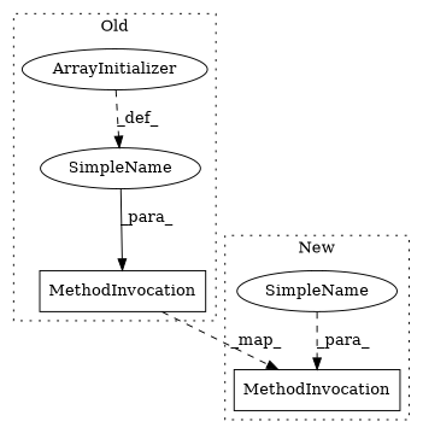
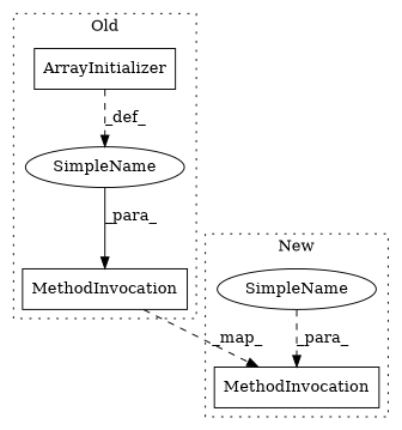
  digraph {
    node [a=32 l="8,1" shape=box]
    edge [style=dashed]
-   n1 [a=4 l="1,1" label=ArrayInitializer s="1760,1770" shape=ellipse]
+   n1 [a=4 l="1,1" label=ArrayInitializer s="1760,1770"]
    n2 [label=MethodInvocation s="1699,1923"]
    n3 [a=42 label=SimpleName shape=ellipse l=""]
    n4 [label=MethodInvocation s="2221,2279"]
    n5 [a=42 l=7 label=SimpleName s=2272 shape=ellipse]
    subgraph cluster_1 {
      label=Old
      style=dotted
      n1
      n2
      n3
    }
    subgraph cluster_2 {
      label=New
      style=dotted
      n4
      n5
    }
    n1 -> n3 [label=_def_]
    n2 -> n4 [label=_map_]
    n3 -> n2 [label=_para_ style=solid]
    n5 -> n4 [label=_para_]
  }
